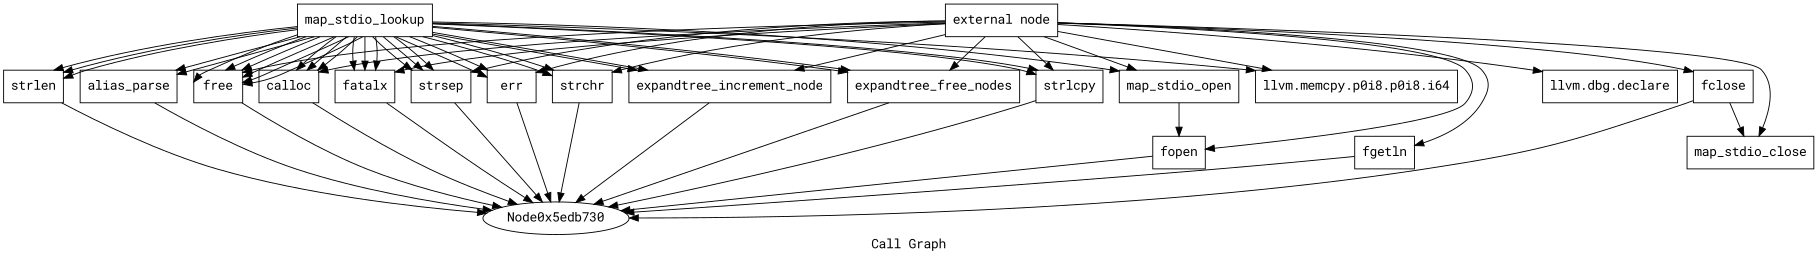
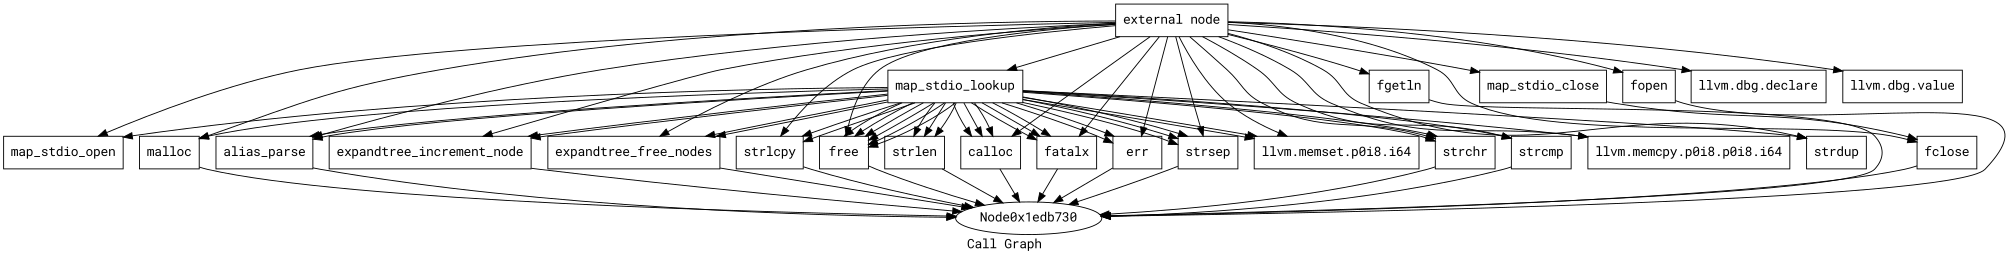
  digraph {
    fontname="Roboto Mono"
    label="Call Graph"
    node [fontname="Roboto Mono" shape=record]
    edge [fontname="Roboto Mono"]
    n1 [label="{external node}"]
    n2 [label="{map_stdio_open}"]
    n3 [label="{map_stdio_close}"]
    n4 [label="{map_stdio_lookup}"]
    n5 [label="{llvm.dbg.declare}"]
    n6 [label="{free}"]
    n7 [label="{calloc}"]
    n8 [label="{fatalx}"]
    n9 [label="{strchr}"]
    n10 [label="{strsep}"]
+   n11 [label="{llvm.memset.p0i8.i64}"]
    n12 [label="{alias_parse}"]
    n13 [label="{expandtree_increment_node}"]
    n14 [label="{expandtree_free_nodes}"]
    n15 [label="{strlcpy}"]
    n16 [label="{fgetln}"]
+   n17 [label="{malloc}"]
    n18 [label="{err}"]
    n19 [label="{llvm.memcpy.p0i8.p0i8.i64}"]
+   n20 [label="{strcmp}"]
+   n21 [label="{strdup}"]
    n22 [label="{fclose}"]
    n23 [label="{fopen}"]
+   n24 [label="{llvm.dbg.value}"]
    n25 [label="{strlen}"]
-   Node0x1edb730 [label=Node0x5edb730 shape=""]
+   Node0x1edb730 [shape=""]
    n1 -> n2
    n1 -> n3
+   n1 -> n4
    n1 -> n5
    n1 -> n6
    n1 -> n7
    n1 -> n8
    n1 -> n9
    n1 -> n10
+   n1 -> n11
+   n1 -> n12
    n1 -> n13
    n1 -> n14
    n1 -> n15
    n1 -> n16
+   n1 -> n17
    n1 -> n18
    n1 -> n19
+   n1 -> n20
+   n1 -> n21
    n1 -> n22
    n1 -> n23
-   n2 -> n23
-   n22 -> n3
+   n1 -> n24
+   n3 -> n22
    n4 -> n2
    n4 -> n6
    n4 -> n6
    n4 -> n6
    n4 -> n6
    n4 -> n6
    n4 -> n6
    n4 -> n7
    n4 -> n7
    n4 -> n7
    n4 -> n8
    n4 -> n8
    n4 -> n8
    n4 -> n9
    n4 -> n9
    n4 -> n10
    n4 -> n10
    n4 -> n10
+   n4 -> n11
+   n4 -> n11
    n4 -> n12
    n4 -> n12
    n4 -> n13
    n4 -> n13
    n4 -> n14
    n4 -> n14
    n4 -> n15
    n4 -> n15
+   n4 -> n17
    n4 -> n18
    n4 -> n18
    n4 -> n19
+   n4 -> n20
+   n4 -> n21
    n4 -> n25
    n4 -> n25
    n4 -> n25
    n6 -> Node0x1edb730
    n7 -> Node0x1edb730
    n8 -> Node0x1edb730
    n9 -> Node0x1edb730
    n10 -> Node0x1edb730
    n12 -> Node0x1edb730
    n13 -> Node0x1edb730
    n14 -> Node0x1edb730
    n15 -> Node0x1edb730
    n16 -> Node0x1edb730
+   n17 -> Node0x1edb730
    n18 -> Node0x1edb730
+   n20 -> Node0x1edb730
    n22 -> Node0x1edb730
    n23 -> Node0x1edb730
    n25 -> Node0x1edb730
  }
